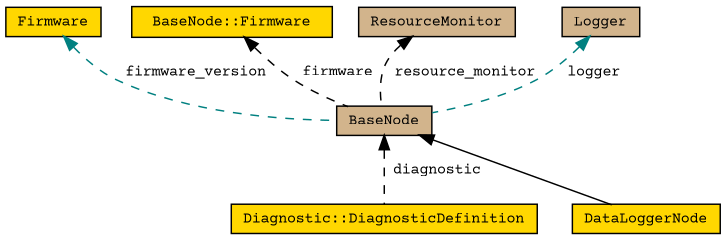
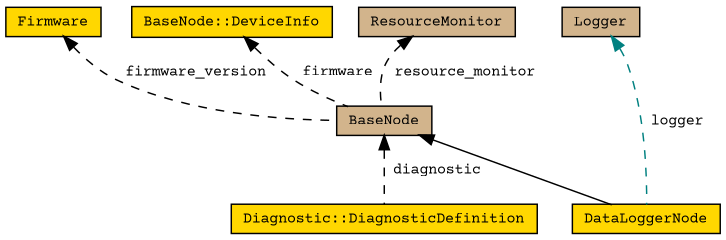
  digraph {
    fontname="Courier Prime"
    rankdir=TB
    node [color=black fillcolor=gold fontname="Courier Prime" fontsize=10 shape=record style=filled]
    edge [color=black dir=back fontname="Courier Prime" fontsize=10 labelfontname=Helvetica labelfontsize=10 style=dashed]
    n1 [fontcolor=black height=0.2 label=DataLoggerNode width=0.4]
    n2 [fillcolor=tan height=0.2 label=BaseNode width=0.4]
    n3 [height=0.2 label="Diagnostic::DiagnosticDefinition" width=0.4]
-   n4 [height=0.2 label="BaseNode::Firmware" width=0.4]
+   n4 [height=0.2 label="BaseNode::DeviceInfo" width=0.4]
    n5 [height=0.2 label=Firmware width=0.4]
    n6 [fillcolor=tan height=0.2 label=Logger width=0.4]
    n7 [fillcolor=tan height=0.2 label=ResourceMonitor width=0.4]
    n2 -> n1 [style=solid]
    n2 -> n3 [label=" diagnostic"]
    n4 -> n2 [label=" firmware"]
-   n5 -> n2 [color=teal label=" firmware_version"]
-   n6 -> n2 [color=teal label=" logger"]
+   n5 -> n2 [label=" firmware_version"]
+   n6 -> n1 [color=teal label=" logger"]
    n7 -> n2 [label=" resource_monitor"]
  }
